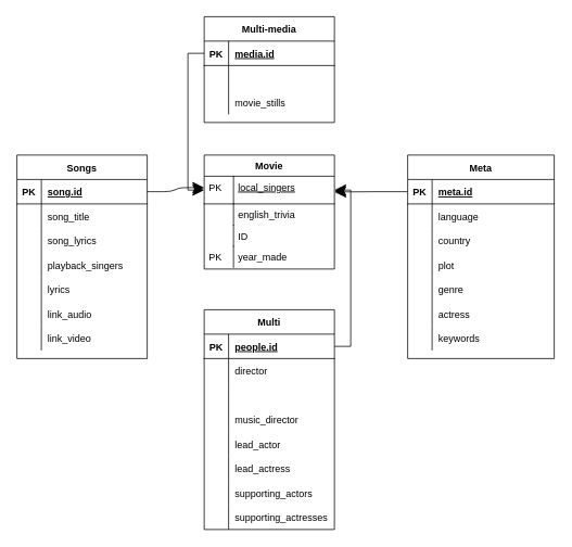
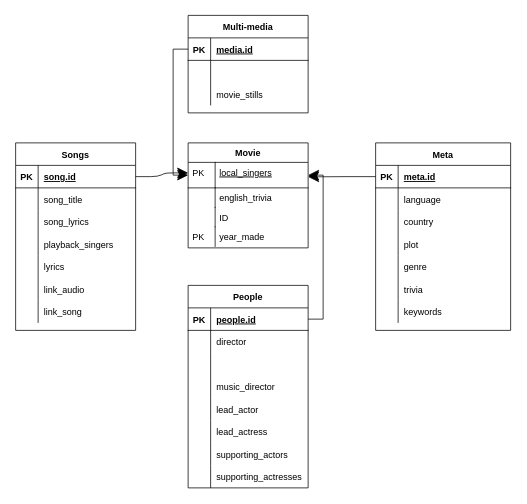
  <mxCell id="0" />
  <mxCell id="1" parent="0" />
  <mxCell id="2" value="Movie" style="swimlane;fontStyle=1;childLayout=stackLayout;horizontal=1;startSize=26;horizontalStack=0;resizeParent=1;resizeLast=0;collapsible=1;marginBottom=0;rounded=0;shadow=0;strokeWidth=1;" parent="1" vertex="1"><mxGeometry x="250" y="190" width="160" height="140" as="geometry"><mxRectangle x="20" y="80" width="160" height="26" as="alternateBounds" /></mxGeometry></mxCell>
  <mxCell id="3" value="local_singers" style="shape=partialRectangle;top=0;left=0;right=0;bottom=1;align=left;verticalAlign=top;fillColor=none;spacingLeft=40;spacingRight=4;overflow=hidden;rotatable=0;points=[[0,0.5],[1,0.5]];portConstraint=eastwest;dropTarget=0;rounded=0;shadow=0;strokeWidth=1;fontStyle=4" parent="2" vertex="1"><mxGeometry y="26" width="160" height="34" as="geometry" /></mxCell>
  <mxCell id="4" value="PK" style="shape=partialRectangle;top=0;left=0;bottom=0;fillColor=none;align=left;verticalAlign=top;spacingLeft=4;spacingRight=4;overflow=hidden;rotatable=0;points=[];portConstraint=eastwest;part=1;" parent="3" vertex="1" connectable="0"><mxGeometry width="36" height="34" as="geometry" /></mxCell>
  <mxCell id="5" value="english_trivia" style="shape=partialRectangle;top=0;left=0;right=0;bottom=0;align=left;verticalAlign=top;fillColor=none;spacingLeft=40;spacingRight=4;overflow=hidden;rotatable=0;points=[[0,0.5],[1,0.5]];portConstraint=eastwest;dropTarget=0;rounded=0;shadow=0;strokeWidth=1;" parent="2" vertex="1"><mxGeometry y="60" width="160" height="26" as="geometry" /></mxCell>
  <mxCell id="6" value="" style="shape=partialRectangle;top=0;left=0;bottom=0;fillColor=none;align=left;verticalAlign=top;spacingLeft=4;spacingRight=4;overflow=hidden;rotatable=0;points=[];portConstraint=eastwest;part=1;" parent="5" vertex="1" connectable="0"><mxGeometry width="36" height="26" as="geometry" /></mxCell>
  <mxCell id="7" value="ID" style="shape=partialRectangle;top=0;left=0;right=0;bottom=0;align=left;verticalAlign=top;fillColor=none;spacingLeft=40;spacingRight=4;overflow=hidden;rotatable=0;points=[[0,0.5],[1,0.5]];portConstraint=eastwest;dropTarget=0;rounded=0;shadow=0;strokeWidth=1;" vertex="1" parent="2"><mxGeometry y="86" width="160" height="26" as="geometry" /></mxCell>
  <mxCell id="8" value="" style="shape=partialRectangle;top=0;left=0;bottom=0;fillColor=none;align=left;verticalAlign=top;spacingLeft=4;spacingRight=4;overflow=hidden;rotatable=0;points=[];portConstraint=eastwest;part=1;" vertex="1" connectable="0" parent="7"><mxGeometry width="36" height="26" as="geometry" /></mxCell>
  <mxCell id="9" value="year_made" style="shape=partialRectangle;top=0;left=0;right=0;bottom=0;align=left;verticalAlign=top;fillColor=none;spacingLeft=40;spacingRight=4;overflow=hidden;rotatable=0;points=[[0,0.5],[1,0.5]];portConstraint=eastwest;dropTarget=0;rounded=0;shadow=0;strokeWidth=1;" vertex="1" parent="2"><mxGeometry y="112" width="160" height="26" as="geometry" /></mxCell>
  <mxCell id="10" value="PK" style="shape=partialRectangle;top=0;left=0;bottom=0;fillColor=none;align=left;verticalAlign=top;spacingLeft=4;spacingRight=4;overflow=hidden;rotatable=0;points=[];portConstraint=eastwest;part=1;" vertex="1" connectable="0" parent="9"><mxGeometry width="36" height="26" as="geometry" /></mxCell>
  <mxCell id="11" value="Songs" style="shape=table;startSize=30;container=1;collapsible=1;childLayout=tableLayout;fixedRows=1;rowLines=0;fontStyle=1;align=center;resizeLast=1;" vertex="1" parent="1"><mxGeometry x="20" y="190" width="160" height="250" as="geometry" /></mxCell>
  <mxCell id="12" value="" style="shape=partialRectangle;collapsible=0;dropTarget=0;pointerEvents=0;fillColor=none;top=0;left=0;bottom=1;right=0;points=[[0,0.5],[1,0.5]];portConstraint=eastwest;" vertex="1" parent="11"><mxGeometry y="30" width="160" height="30" as="geometry" /></mxCell>
  <mxCell id="13" value="PK" style="shape=partialRectangle;connectable=0;fillColor=none;top=0;left=0;bottom=0;right=0;fontStyle=1;overflow=hidden;" vertex="1" parent="12"><mxGeometry width="30" height="30" as="geometry" /></mxCell>
  <mxCell id="14" value="song.id" style="shape=partialRectangle;connectable=0;fillColor=none;top=0;left=0;bottom=0;right=0;align=left;spacingLeft=6;fontStyle=5;overflow=hidden;" vertex="1" parent="12"><mxGeometry x="30" width="130" height="30" as="geometry" /></mxCell>
  <mxCell id="15" value="" style="shape=partialRectangle;collapsible=0;dropTarget=0;pointerEvents=0;fillColor=none;top=0;left=0;bottom=0;right=0;points=[[0,0.5],[1,0.5]];portConstraint=eastwest;" vertex="1" parent="11"><mxGeometry y="60" width="160" height="30" as="geometry" /></mxCell>
  <mxCell id="16" value="" style="shape=partialRectangle;connectable=0;fillColor=none;top=0;left=0;bottom=0;right=0;editable=1;overflow=hidden;" vertex="1" parent="15"><mxGeometry width="30" height="30" as="geometry" /></mxCell>
  <mxCell id="17" value="song_title" style="shape=partialRectangle;connectable=0;fillColor=none;top=0;left=0;bottom=0;right=0;align=left;spacingLeft=6;overflow=hidden;" vertex="1" parent="15"><mxGeometry x="30" width="130" height="30" as="geometry" /></mxCell>
  <mxCell id="18" value="" style="shape=partialRectangle;collapsible=0;dropTarget=0;pointerEvents=0;fillColor=none;top=0;left=0;bottom=0;right=0;points=[[0,0.5],[1,0.5]];portConstraint=eastwest;" vertex="1" parent="11"><mxGeometry y="90" width="160" height="30" as="geometry" /></mxCell>
  <mxCell id="19" value="" style="shape=partialRectangle;connectable=0;fillColor=none;top=0;left=0;bottom=0;right=0;editable=1;overflow=hidden;" vertex="1" parent="18"><mxGeometry width="30" height="30" as="geometry" /></mxCell>
  <mxCell id="20" value="song_lyrics" style="shape=partialRectangle;connectable=0;fillColor=none;top=0;left=0;bottom=0;right=0;align=left;spacingLeft=6;overflow=hidden;" vertex="1" parent="18"><mxGeometry x="30" width="130" height="30" as="geometry" /></mxCell>
  <mxCell id="21" value="" style="shape=partialRectangle;collapsible=0;dropTarget=0;pointerEvents=0;fillColor=none;top=0;left=0;bottom=0;right=0;points=[[0,0.5],[1,0.5]];portConstraint=eastwest;" vertex="1" parent="11"><mxGeometry y="120" width="160" height="30" as="geometry" /></mxCell>
  <mxCell id="22" value="" style="shape=partialRectangle;connectable=0;fillColor=none;top=0;left=0;bottom=0;right=0;editable=1;overflow=hidden;" vertex="1" parent="21"><mxGeometry width="30" height="30" as="geometry" /></mxCell>
  <mxCell id="23" value="playback_singers" style="shape=partialRectangle;connectable=0;fillColor=none;top=0;left=0;bottom=0;right=0;align=left;spacingLeft=6;overflow=hidden;" vertex="1" parent="21"><mxGeometry x="30" width="130" height="30" as="geometry" /></mxCell>
  <mxCell id="24" value="" style="shape=partialRectangle;collapsible=0;dropTarget=0;pointerEvents=0;fillColor=none;top=0;left=0;bottom=0;right=0;points=[[0,0.5],[1,0.5]];portConstraint=eastwest;" vertex="1" parent="11"><mxGeometry y="150" width="160" height="30" as="geometry" /></mxCell>
  <mxCell id="25" value="" style="shape=partialRectangle;connectable=0;fillColor=none;top=0;left=0;bottom=0;right=0;editable=1;overflow=hidden;" vertex="1" parent="24"><mxGeometry width="30" height="30" as="geometry" /></mxCell>
  <mxCell id="26" value="lyrics" style="shape=partialRectangle;connectable=0;fillColor=none;top=0;left=0;bottom=0;right=0;align=left;spacingLeft=6;overflow=hidden;" vertex="1" parent="24"><mxGeometry x="30" width="130" height="30" as="geometry" /></mxCell>
  <mxCell id="27" value="" style="shape=partialRectangle;collapsible=0;dropTarget=0;pointerEvents=0;fillColor=none;top=0;left=0;bottom=0;right=0;points=[[0,0.5],[1,0.5]];portConstraint=eastwest;" vertex="1" parent="11"><mxGeometry y="180" width="160" height="30" as="geometry" /></mxCell>
  <mxCell id="28" value="" style="shape=partialRectangle;connectable=0;fillColor=none;top=0;left=0;bottom=0;right=0;editable=1;overflow=hidden;" vertex="1" parent="27"><mxGeometry width="30" height="30" as="geometry" /></mxCell>
  <mxCell id="29" value="link_audio" style="shape=partialRectangle;connectable=0;fillColor=none;top=0;left=0;bottom=0;right=0;align=left;spacingLeft=6;overflow=hidden;" vertex="1" parent="27"><mxGeometry x="30" width="130" height="30" as="geometry" /></mxCell>
  <mxCell id="30" value="" style="shape=partialRectangle;collapsible=0;dropTarget=0;pointerEvents=0;fillColor=none;top=0;left=0;bottom=0;right=0;points=[[0,0.5],[1,0.5]];portConstraint=eastwest;" vertex="1" parent="11"><mxGeometry y="210" width="160" height="30" as="geometry" /></mxCell>
  <mxCell id="31" value="" style="shape=partialRectangle;connectable=0;fillColor=none;top=0;left=0;bottom=0;right=0;editable=1;overflow=hidden;" vertex="1" parent="30"><mxGeometry width="30" height="30" as="geometry" /></mxCell>
- <mxCell id="32" value="link_video" style="shape=partialRectangle;connectable=0;fillColor=none;top=0;left=0;bottom=0;right=0;align=left;spacingLeft=6;overflow=hidden;" vertex="1" parent="30"><mxGeometry x="30" width="130" height="30" as="geometry" /></mxCell>
+ <mxCell id="32" value="link_song" style="shape=partialRectangle;connectable=0;fillColor=none;top=0;left=0;bottom=0;right=0;align=left;spacingLeft=6;overflow=hidden;" vertex="1" parent="30"><mxGeometry x="30" width="130" height="30" as="geometry" /></mxCell>
  <mxCell id="33" value="Meta" style="shape=table;startSize=30;container=1;collapsible=1;childLayout=tableLayout;fixedRows=1;rowLines=0;fontStyle=1;align=center;resizeLast=1;" vertex="1" parent="1"><mxGeometry x="500" y="190" width="180" height="250" as="geometry" /></mxCell>
  <mxCell id="34" value="" style="shape=partialRectangle;collapsible=0;dropTarget=0;pointerEvents=0;fillColor=none;top=0;left=0;bottom=1;right=0;points=[[0,0.5],[1,0.5]];portConstraint=eastwest;" vertex="1" parent="33"><mxGeometry y="30" width="180" height="30" as="geometry" /></mxCell>
  <mxCell id="35" value="PK" style="shape=partialRectangle;connectable=0;fillColor=none;top=0;left=0;bottom=0;right=0;fontStyle=1;overflow=hidden;" vertex="1" parent="34"><mxGeometry width="30" height="30" as="geometry" /></mxCell>
  <mxCell id="36" value="meta.id" style="shape=partialRectangle;connectable=0;fillColor=none;top=0;left=0;bottom=0;right=0;align=left;spacingLeft=6;fontStyle=5;overflow=hidden;" vertex="1" parent="34"><mxGeometry x="30" width="150" height="30" as="geometry" /></mxCell>
  <mxCell id="37" value="" style="shape=partialRectangle;collapsible=0;dropTarget=0;pointerEvents=0;fillColor=none;top=0;left=0;bottom=0;right=0;points=[[0,0.5],[1,0.5]];portConstraint=eastwest;" vertex="1" parent="33"><mxGeometry y="60" width="180" height="30" as="geometry" /></mxCell>
  <mxCell id="38" value="" style="shape=partialRectangle;connectable=0;fillColor=none;top=0;left=0;bottom=0;right=0;editable=1;overflow=hidden;" vertex="1" parent="37"><mxGeometry width="30" height="30" as="geometry" /></mxCell>
  <mxCell id="39" value="language" style="shape=partialRectangle;connectable=0;fillColor=none;top=0;left=0;bottom=0;right=0;align=left;spacingLeft=6;overflow=hidden;" vertex="1" parent="37"><mxGeometry x="30" width="150" height="30" as="geometry" /></mxCell>
  <mxCell id="40" value="" style="shape=partialRectangle;collapsible=0;dropTarget=0;pointerEvents=0;fillColor=none;top=0;left=0;bottom=0;right=0;points=[[0,0.5],[1,0.5]];portConstraint=eastwest;" vertex="1" parent="33"><mxGeometry y="90" width="180" height="30" as="geometry" /></mxCell>
  <mxCell id="41" value="" style="shape=partialRectangle;connectable=0;fillColor=none;top=0;left=0;bottom=0;right=0;editable=1;overflow=hidden;" vertex="1" parent="40"><mxGeometry width="30" height="30" as="geometry" /></mxCell>
  <mxCell id="42" value="country" style="shape=partialRectangle;connectable=0;fillColor=none;top=0;left=0;bottom=0;right=0;align=left;spacingLeft=6;overflow=hidden;" vertex="1" parent="40"><mxGeometry x="30" width="150" height="30" as="geometry" /></mxCell>
  <mxCell id="43" value="" style="shape=partialRectangle;collapsible=0;dropTarget=0;pointerEvents=0;fillColor=none;top=0;left=0;bottom=0;right=0;points=[[0,0.5],[1,0.5]];portConstraint=eastwest;" vertex="1" parent="33"><mxGeometry y="120" width="180" height="30" as="geometry" /></mxCell>
  <mxCell id="44" value="" style="shape=partialRectangle;connectable=0;fillColor=none;top=0;left=0;bottom=0;right=0;editable=1;overflow=hidden;" vertex="1" parent="43"><mxGeometry width="30" height="30" as="geometry" /></mxCell>
  <mxCell id="45" value="plot" style="shape=partialRectangle;connectable=0;fillColor=none;top=0;left=0;bottom=0;right=0;align=left;spacingLeft=6;overflow=hidden;" vertex="1" parent="43"><mxGeometry x="30" width="150" height="30" as="geometry" /></mxCell>
  <mxCell id="46" value="" style="shape=partialRectangle;collapsible=0;dropTarget=0;pointerEvents=0;fillColor=none;top=0;left=0;bottom=0;right=0;points=[[0,0.5],[1,0.5]];portConstraint=eastwest;" vertex="1" parent="33"><mxGeometry y="150" width="180" height="30" as="geometry" /></mxCell>
  <mxCell id="47" value="" style="shape=partialRectangle;connectable=0;fillColor=none;top=0;left=0;bottom=0;right=0;editable=1;overflow=hidden;" vertex="1" parent="46"><mxGeometry width="30" height="30" as="geometry" /></mxCell>
  <mxCell id="48" value="genre" style="shape=partialRectangle;connectable=0;fillColor=none;top=0;left=0;bottom=0;right=0;align=left;spacingLeft=6;overflow=hidden;" vertex="1" parent="46"><mxGeometry x="30" width="150" height="30" as="geometry" /></mxCell>
  <mxCell id="49" value="" style="shape=partialRectangle;collapsible=0;dropTarget=0;pointerEvents=0;fillColor=none;top=0;left=0;bottom=0;right=0;points=[[0,0.5],[1,0.5]];portConstraint=eastwest;" vertex="1" parent="33"><mxGeometry y="180" width="180" height="30" as="geometry" /></mxCell>
  <mxCell id="50" value="" style="shape=partialRectangle;connectable=0;fillColor=none;top=0;left=0;bottom=0;right=0;editable=1;overflow=hidden;" vertex="1" parent="49"><mxGeometry width="30" height="30" as="geometry" /></mxCell>
- <mxCell id="51" value="actress" style="shape=partialRectangle;connectable=0;fillColor=none;top=0;left=0;bottom=0;right=0;align=left;spacingLeft=6;overflow=hidden;" vertex="1" parent="49"><mxGeometry x="30" width="150" height="30" as="geometry" /></mxCell>
+ <mxCell id="51" value="trivia" style="shape=partialRectangle;connectable=0;fillColor=none;top=0;left=0;bottom=0;right=0;align=left;spacingLeft=6;overflow=hidden;" vertex="1" parent="49"><mxGeometry x="30" width="150" height="30" as="geometry" /></mxCell>
  <mxCell id="52" value="" style="shape=partialRectangle;collapsible=0;dropTarget=0;pointerEvents=0;fillColor=none;top=0;left=0;bottom=0;right=0;points=[[0,0.5],[1,0.5]];portConstraint=eastwest;" vertex="1" parent="33"><mxGeometry y="210" width="180" height="30" as="geometry" /></mxCell>
  <mxCell id="53" value="" style="shape=partialRectangle;connectable=0;fillColor=none;top=0;left=0;bottom=0;right=0;editable=1;overflow=hidden;" vertex="1" parent="52"><mxGeometry width="30" height="30" as="geometry" /></mxCell>
  <mxCell id="54" value="keywords" style="shape=partialRectangle;connectable=0;fillColor=none;top=0;left=0;bottom=0;right=0;align=left;spacingLeft=6;overflow=hidden;" vertex="1" parent="52"><mxGeometry x="30" width="150" height="30" as="geometry" /></mxCell>
  <mxCell id="55" value="Multi-media" style="shape=table;startSize=30;container=1;collapsible=1;childLayout=tableLayout;fixedRows=1;rowLines=0;fontStyle=1;align=center;resizeLast=1;" vertex="1" parent="1"><mxGeometry x="250" y="20" width="160" height="130" as="geometry" /></mxCell>
  <mxCell id="56" value="" style="shape=partialRectangle;collapsible=0;dropTarget=0;pointerEvents=0;fillColor=none;top=0;left=0;bottom=1;right=0;points=[[0,0.5],[1,0.5]];portConstraint=eastwest;" vertex="1" parent="55"><mxGeometry y="30" width="160" height="30" as="geometry" /></mxCell>
  <mxCell id="57" value="PK" style="shape=partialRectangle;connectable=0;fillColor=none;top=0;left=0;bottom=0;right=0;fontStyle=1;overflow=hidden;" vertex="1" parent="56"><mxGeometry width="30" height="30" as="geometry" /></mxCell>
  <mxCell id="58" value="media.id" style="shape=partialRectangle;connectable=0;fillColor=none;top=0;left=0;bottom=0;right=0;align=left;spacingLeft=6;fontStyle=5;overflow=hidden;" vertex="1" parent="56"><mxGeometry x="30" width="130" height="30" as="geometry" /></mxCell>
  <mxCell id="59" value="" style="shape=partialRectangle;collapsible=0;dropTarget=0;pointerEvents=0;fillColor=none;top=0;left=0;bottom=0;right=0;points=[[0,0.5],[1,0.5]];portConstraint=eastwest;" vertex="1" parent="55"><mxGeometry y="60" width="160" height="30" as="geometry" /></mxCell>
  <mxCell id="60" value="" style="shape=partialRectangle;connectable=0;fillColor=none;top=0;left=0;bottom=0;right=0;editable=1;overflow=hidden;" vertex="1" parent="59"><mxGeometry width="30" height="30" as="geometry" /></mxCell>
  <mxCell id="61" value="" style="shape=partialRectangle;collapsible=0;dropTarget=0;pointerEvents=0;fillColor=none;top=0;left=0;bottom=0;right=0;points=[[0,0.5],[1,0.5]];portConstraint=eastwest;" vertex="1" parent="55"><mxGeometry y="90" width="160" height="30" as="geometry" /></mxCell>
  <mxCell id="62" value="" style="shape=partialRectangle;connectable=0;fillColor=none;top=0;left=0;bottom=0;right=0;editable=1;overflow=hidden;" vertex="1" parent="61"><mxGeometry width="30" height="30" as="geometry" /></mxCell>
  <mxCell id="63" value="movie_stills" style="shape=partialRectangle;connectable=0;fillColor=none;top=0;left=0;bottom=0;right=0;align=left;spacingLeft=6;overflow=hidden;" vertex="1" parent="61"><mxGeometry x="30" width="130" height="30" as="geometry" /></mxCell>
- <mxCell id="64" value="Multi" style="shape=table;startSize=30;container=1;collapsible=1;childLayout=tableLayout;fixedRows=1;rowLines=0;fontStyle=1;align=center;resizeLast=1;" vertex="1" parent="1"><mxGeometry x="250" y="380" width="160" height="270" as="geometry" /></mxCell>
+ <mxCell id="64" value="People" style="shape=table;startSize=30;container=1;collapsible=1;childLayout=tableLayout;fixedRows=1;rowLines=0;fontStyle=1;align=center;resizeLast=1;" vertex="1" parent="1"><mxGeometry x="250" y="380" width="160" height="270" as="geometry" /></mxCell>
  <mxCell id="65" value="" style="shape=partialRectangle;collapsible=0;dropTarget=0;pointerEvents=0;fillColor=none;top=0;left=0;bottom=1;right=0;points=[[0,0.5],[1,0.5]];portConstraint=eastwest;" vertex="1" parent="64"><mxGeometry y="30" width="160" height="30" as="geometry" /></mxCell>
  <mxCell id="66" value="PK" style="shape=partialRectangle;connectable=0;fillColor=none;top=0;left=0;bottom=0;right=0;fontStyle=1;overflow=hidden;" vertex="1" parent="65"><mxGeometry width="30" height="30" as="geometry" /></mxCell>
  <mxCell id="67" value="people.id" style="shape=partialRectangle;connectable=0;fillColor=none;top=0;left=0;bottom=0;right=0;align=left;spacingLeft=6;fontStyle=5;overflow=hidden;" vertex="1" parent="65"><mxGeometry x="30" width="130" height="30" as="geometry" /></mxCell>
  <mxCell id="68" value="" style="shape=partialRectangle;collapsible=0;dropTarget=0;pointerEvents=0;fillColor=none;top=0;left=0;bottom=0;right=0;points=[[0,0.5],[1,0.5]];portConstraint=eastwest;" vertex="1" parent="64"><mxGeometry y="60" width="160" height="30" as="geometry" /></mxCell>
  <mxCell id="69" value="" style="shape=partialRectangle;connectable=0;fillColor=none;top=0;left=0;bottom=0;right=0;editable=1;overflow=hidden;" vertex="1" parent="68"><mxGeometry width="30" height="30" as="geometry" /></mxCell>
  <mxCell id="70" value="director" style="shape=partialRectangle;connectable=0;fillColor=none;top=0;left=0;bottom=0;right=0;align=left;spacingLeft=6;overflow=hidden;" vertex="1" parent="68"><mxGeometry x="30" width="130" height="30" as="geometry" /></mxCell>
  <mxCell id="71" value="" style="shape=partialRectangle;collapsible=0;dropTarget=0;pointerEvents=0;fillColor=none;top=0;left=0;bottom=0;right=0;points=[[0,0.5],[1,0.5]];portConstraint=eastwest;" vertex="1" parent="64"><mxGeometry y="90" width="160" height="30" as="geometry" /></mxCell>
  <mxCell id="72" value="" style="shape=partialRectangle;connectable=0;fillColor=none;top=0;left=0;bottom=0;right=0;editable=1;overflow=hidden;" vertex="1" parent="71"><mxGeometry width="30" height="30" as="geometry" /></mxCell>
  <mxCell id="73" value="" style="shape=partialRectangle;collapsible=0;dropTarget=0;pointerEvents=0;fillColor=none;top=0;left=0;bottom=0;right=0;points=[[0,0.5],[1,0.5]];portConstraint=eastwest;" vertex="1" parent="64"><mxGeometry y="120" width="160" height="30" as="geometry" /></mxCell>
  <mxCell id="74" value="" style="shape=partialRectangle;connectable=0;fillColor=none;top=0;left=0;bottom=0;right=0;editable=1;overflow=hidden;" vertex="1" parent="73"><mxGeometry width="30" height="30" as="geometry" /></mxCell>
  <mxCell id="75" value="music_director" style="shape=partialRectangle;connectable=0;fillColor=none;top=0;left=0;bottom=0;right=0;align=left;spacingLeft=6;overflow=hidden;" vertex="1" parent="73"><mxGeometry x="30" width="130" height="30" as="geometry" /></mxCell>
  <mxCell id="76" value="" style="shape=partialRectangle;collapsible=0;dropTarget=0;pointerEvents=0;fillColor=none;top=0;left=0;bottom=0;right=0;points=[[0,0.5],[1,0.5]];portConstraint=eastwest;" vertex="1" parent="64"><mxGeometry y="150" width="160" height="30" as="geometry" /></mxCell>
  <mxCell id="77" value="" style="shape=partialRectangle;connectable=0;fillColor=none;top=0;left=0;bottom=0;right=0;editable=1;overflow=hidden;" vertex="1" parent="76"><mxGeometry width="30" height="30" as="geometry" /></mxCell>
  <mxCell id="78" value="lead_actor" style="shape=partialRectangle;connectable=0;fillColor=none;top=0;left=0;bottom=0;right=0;align=left;spacingLeft=6;overflow=hidden;" vertex="1" parent="76"><mxGeometry x="30" width="130" height="30" as="geometry" /></mxCell>
  <mxCell id="79" value="" style="shape=partialRectangle;collapsible=0;dropTarget=0;pointerEvents=0;fillColor=none;top=0;left=0;bottom=0;right=0;points=[[0,0.5],[1,0.5]];portConstraint=eastwest;" vertex="1" parent="64"><mxGeometry y="180" width="160" height="30" as="geometry" /></mxCell>
  <mxCell id="80" value="" style="shape=partialRectangle;connectable=0;fillColor=none;top=0;left=0;bottom=0;right=0;editable=1;overflow=hidden;" vertex="1" parent="79"><mxGeometry width="30" height="30" as="geometry" /></mxCell>
  <mxCell id="81" value="lead_actress" style="shape=partialRectangle;connectable=0;fillColor=none;top=0;left=0;bottom=0;right=0;align=left;spacingLeft=6;overflow=hidden;" vertex="1" parent="79"><mxGeometry x="30" width="130" height="30" as="geometry" /></mxCell>
  <mxCell id="82" value="" style="shape=partialRectangle;collapsible=0;dropTarget=0;pointerEvents=0;fillColor=none;top=0;left=0;bottom=0;right=0;points=[[0,0.5],[1,0.5]];portConstraint=eastwest;" vertex="1" parent="64"><mxGeometry y="210" width="160" height="30" as="geometry" /></mxCell>
  <mxCell id="83" value="" style="shape=partialRectangle;connectable=0;fillColor=none;top=0;left=0;bottom=0;right=0;editable=1;overflow=hidden;" vertex="1" parent="82"><mxGeometry width="30" height="30" as="geometry" /></mxCell>
  <mxCell id="84" value="supporting_actors" style="shape=partialRectangle;connectable=0;fillColor=none;top=0;left=0;bottom=0;right=0;align=left;spacingLeft=6;overflow=hidden;" vertex="1" parent="82"><mxGeometry x="30" width="130" height="30" as="geometry" /></mxCell>
  <mxCell id="85" value="" style="shape=partialRectangle;collapsible=0;dropTarget=0;pointerEvents=0;fillColor=none;top=0;left=0;bottom=0;right=0;points=[[0,0.5],[1,0.5]];portConstraint=eastwest;" vertex="1" parent="64"><mxGeometry y="240" width="160" height="30" as="geometry" /></mxCell>
  <mxCell id="86" value="" style="shape=partialRectangle;connectable=0;fillColor=none;top=0;left=0;bottom=0;right=0;editable=1;overflow=hidden;" vertex="1" parent="85"><mxGeometry width="30" height="30" as="geometry" /></mxCell>
  <mxCell id="87" value="supporting_actresses" style="shape=partialRectangle;connectable=0;fillColor=none;top=0;left=0;bottom=0;right=0;align=left;spacingLeft=6;overflow=hidden;" vertex="1" parent="85"><mxGeometry x="30" width="130" height="30" as="geometry" /></mxCell>
  <mxCell id="88" value="" style="edgeStyle=entityRelationEdgeStyle;fontSize=12;html=1;endArrow=classic;strokeWidth=1;exitX=1;exitY=0.5;exitDx=0;exitDy=0;endSize=12;startSize=12;endFill=1;startArrow=none;startFill=0;" edge="1" parent="1" source="12"><mxGeometry width="100" height="100" relative="1" as="geometry"><mxPoint x="150" y="330" as="sourcePoint" /><mxPoint x="250" y="230" as="targetPoint" /></mxGeometry></mxCell>
  <mxCell id="89" style="edgeStyle=orthogonalEdgeStyle;rounded=0;orthogonalLoop=1;jettySize=auto;html=1;exitX=1;exitY=0.5;exitDx=0;exitDy=0;entryX=1;entryY=0.5;entryDx=0;entryDy=0;startArrow=none;startFill=0;startSize=12;endArrow=classic;endFill=1;endSize=12;strokeWidth=1;" edge="1" parent="1" source="65" target="3"><mxGeometry relative="1" as="geometry" /></mxCell>
  <mxCell id="90" style="edgeStyle=orthogonalEdgeStyle;rounded=0;orthogonalLoop=1;jettySize=auto;html=1;exitX=0;exitY=0.5;exitDx=0;exitDy=0;startArrow=none;startFill=0;startSize=12;endArrow=classic;endFill=1;endSize=12;strokeWidth=1;" edge="1" parent="1" source="34"><mxGeometry relative="1" as="geometry"><mxPoint x="410" y="235.333" as="targetPoint" /></mxGeometry></mxCell>
  <mxCell id="91" style="edgeStyle=orthogonalEdgeStyle;rounded=0;orthogonalLoop=1;jettySize=auto;html=1;exitX=0;exitY=0.5;exitDx=0;exitDy=0;entryX=0;entryY=0.5;entryDx=0;entryDy=0;startArrow=none;startFill=0;startSize=12;endArrow=classic;endFill=1;endSize=12;strokeWidth=1;" edge="1" parent="1" source="56" target="3"><mxGeometry relative="1" as="geometry" /></mxCell>
